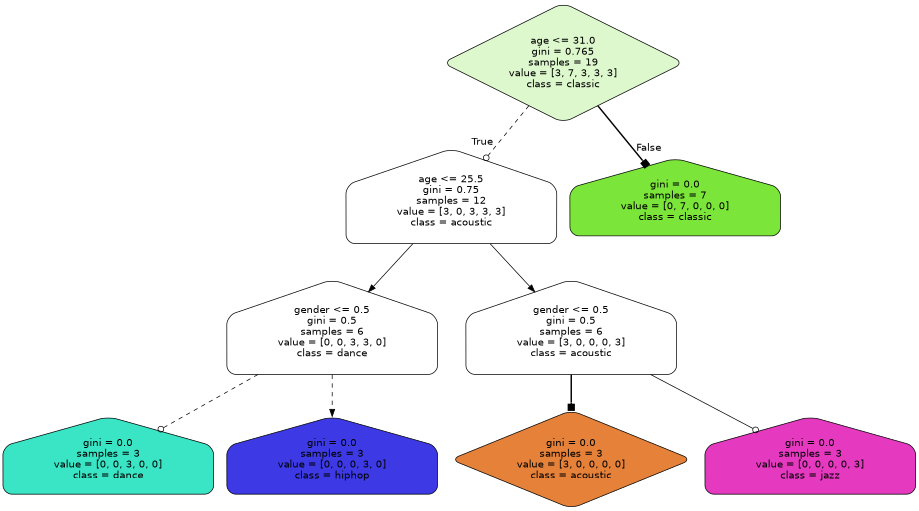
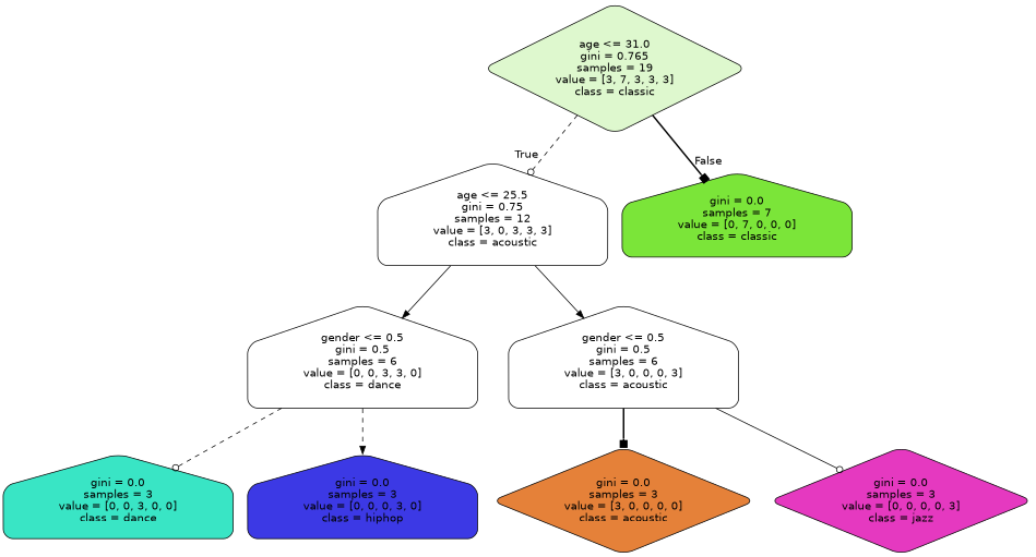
  digraph {
    node [color=black fillcolor="#ffffff" fontname=helvetica shape=house style="filled, rounded"]
    edge [fontname=helvetica style=dashed arrowhead=odot]
    n1 [fillcolor="#def8ce" label="age <= 31.0\ngini = 0.765\nsamples = 19\nvalue = [3, 7, 3, 3, 3]\nclass = classic" shape=diamond]
    n2 [label="age <= 25.5\ngini = 0.75\nsamples = 12\nvalue = [3, 0, 3, 3, 3]\nclass = acoustic"]
    n3 [fillcolor="#7be539" label="gini = 0.0\nsamples = 7\nvalue = [0, 7, 0, 0, 0]\nclass = classic"]
    n4 [label="gender <= 0.5\ngini = 0.5\nsamples = 6\nvalue = [0, 0, 3, 3, 0]\nclass = dance"]
    n5 [label="gender <= 0.5\ngini = 0.5\nsamples = 6\nvalue = [3, 0, 0, 0, 3]\nclass = acoustic"]
    n6 [fillcolor="#39e5c5" label="gini = 0.0\nsamples = 3\nvalue = [0, 0, 3, 0, 0]\nclass = dance"]
    n7 [fillcolor="#3c39e5" label="gini = 0.0\nsamples = 3\nvalue = [0, 0, 0, 3, 0]\nclass = hiphop"]
    n8 [fillcolor="#e58139" label="gini = 0.0\nsamples = 3\nvalue = [3, 0, 0, 0, 0]\nclass = acoustic" shape=diamond]
-   n9 [fillcolor="#e539c0" label="gini = 0.0\nsamples = 3\nvalue = [0, 0, 0, 0, 3]\nclass = jazz"]
+   n9 [fillcolor="#e539c0" label="gini = 0.0\nsamples = 3\nvalue = [0, 0, 0, 0, 3]\nclass = jazz" shape=diamond]
    n1 -> n2 [headlabel=True labelangle=45 labeldistance=2.5]
    n1 -> n3 [headlabel=False labelangle=-45 labeldistance=2.5 style=bold arrowhead=box]
    n2 -> n4 [style=solid arrowhead=normal]
    n2 -> n5 [style=solid arrowhead=normal]
    n4 -> n6
    n4 -> n7 [arrowhead=normal]
    n5 -> n8 [style=bold arrowhead=box]
    n5 -> n9 [style=solid]
  }
